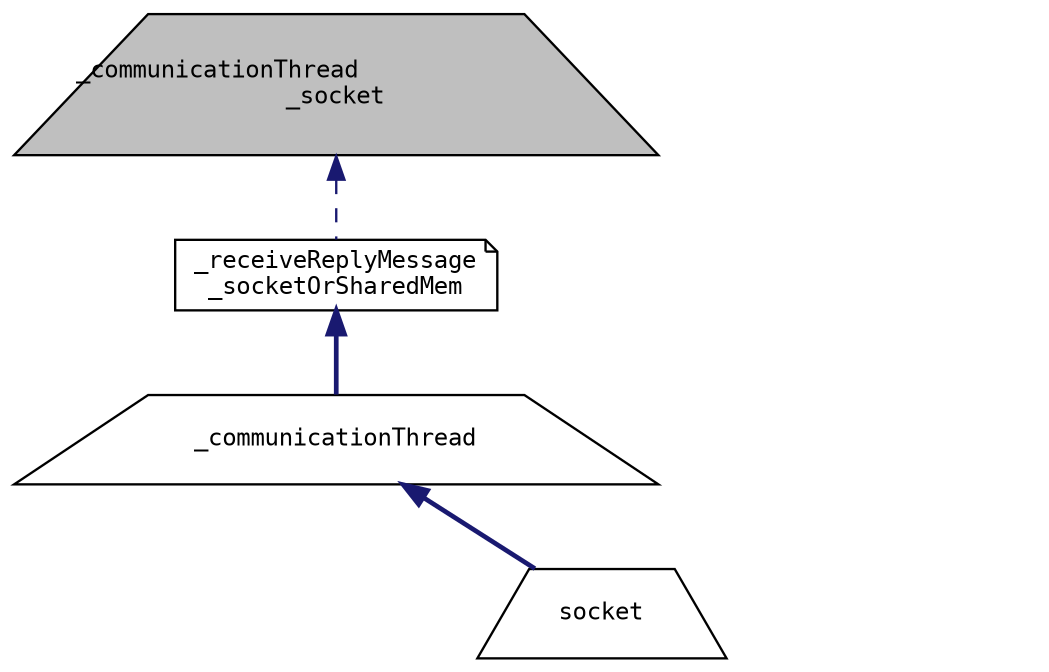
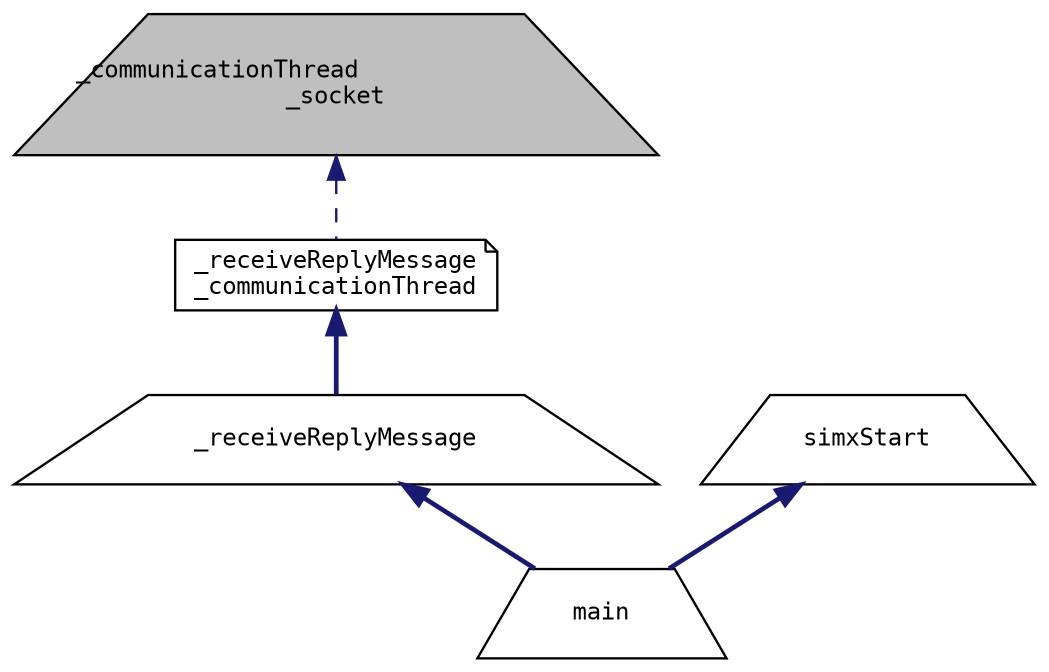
  digraph {
    fontname="DejaVu Sans Mono"
    rankdir=TB
    node [color=black fillcolor=white fontname="DejaVu Sans Mono" fontsize=10 shape=trapezium style=filled]
    edge [color=midnightblue dir=back fontname="DejaVu Sans Mono" fontsize=10 labelfontname=Helvetica labelfontsize=10 style=bold]
    n1 [fillcolor=grey75 fontcolor=black height=0.2 label="_communicationThread\l_socket" width=0.4]
-   n2 [height=0.2 label="_receiveReplyMessage\l_socketOrSharedMem" shape=note width=0.4]
-   n3 [height=0.2 label=_communicationThread width=0.4]
-   n4 [height=0.2 label=socket width=0.4]
+   n2 [height=0.2 label="_receiveReplyMessage\l_communicationThread" shape=note width=0.4]
+   n3 [height=0.2 label=_receiveReplyMessage width=0.4]
+   n4 [height=0.2 label=main width=0.4]
+   n5 [height=0.2 label=simxStart width=0.4]
    n1 -> n2 [style=dashed]
    n2 -> n3
    n3 -> n4
+   n5 -> n4
  }
